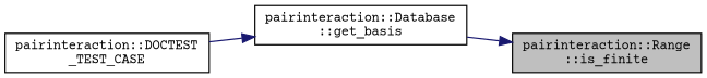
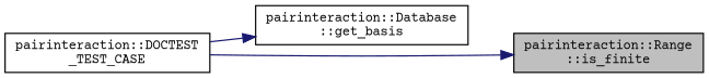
  digraph {
    fontname="Courier Prime"
    rankdir=RL
    node [color=black fontname="Courier Prime" fontsize=10 shape=record]
    edge [color=midnightblue dir=back fontname="Courier Prime" fontsize=10 labelfontname=Helvetica labelfontsize=10 style=solid]
    n1 [fillcolor=grey75 fontcolor=black height=0.2 label="pairinteraction::Range\l::is_finite" style=filled width=0.4]
    n2 [height=0.2 label="pairinteraction::Database\l::get_basis" width=0.4]
    n3 [height=0.2 label="pairinteraction::DOCTEST\l_TEST_CASE" width=0.4]
-   n1 -> n2
+   n1 -> n3
    n2 -> n3
  }
